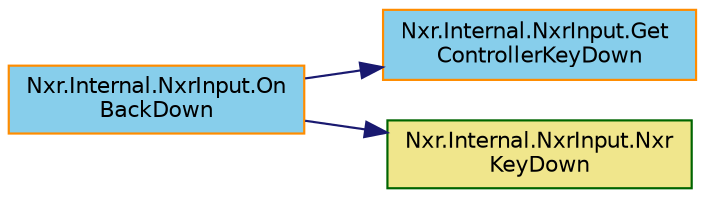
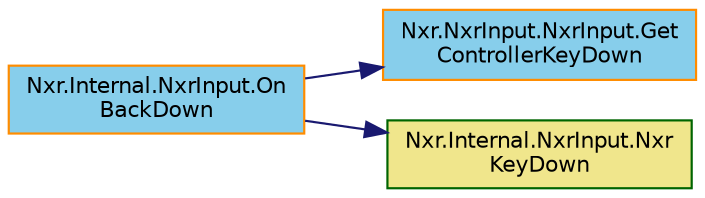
  digraph {
    rankdir=LR
    node [color=darkorange fillcolor=skyblue fontname=Helvetica fontsize=10 shape=record style=filled]
    edge [color=midnightblue fontname=Helvetica fontsize=10 labelfontname=Helvetica labelfontsize=10 style=solid]
    n1 [fontcolor=black height=0.2 label="Nxr.Internal.NxrInput.On\lBackDown" width=0.4]
-   n2 [height=0.2 label="Nxr.Internal.NxrInput.Get\lControllerKeyDown" width=0.4]
+   n2 [height=0.2 label="Nxr.NxrInput.NxrInput.Get\lControllerKeyDown" width=0.4]
    n3 [color=darkgreen fillcolor=khaki height=0.2 label="Nxr.Internal.NxrInput.Nxr\lKeyDown" width=0.4]
    n1 -> n2
    n1 -> n3
  }
